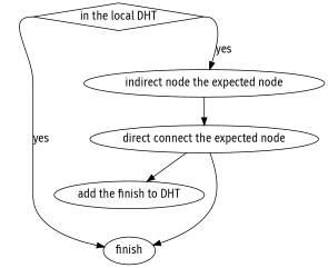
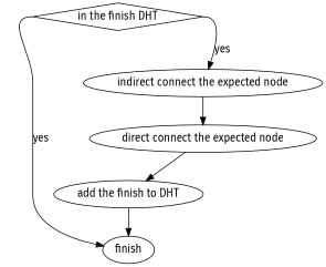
  digraph {
    fontname="Fira Sans"
    node [fontname="Fira Sans"]
    edge [fontname="Fira Sans"]
-   n1 [label="in the local DHT" shape=diamond]
-   n2 [label="indirect node the expected node"]
+   n1 [label="in the finish DHT" shape=diamond]
+   n2 [label="indirect connect the expected node"]
    finish
    n4 [label="direct connect the expected node"]
    n5 [label="add the finish to DHT"]
    n1 -> n2 [label=yes tailport=e]
    n1 -> finish [label=yes tailport=w]
    n2 -> n4
    n4 -> n5
-   n4 -> finish
+   n5 -> finish
  }
